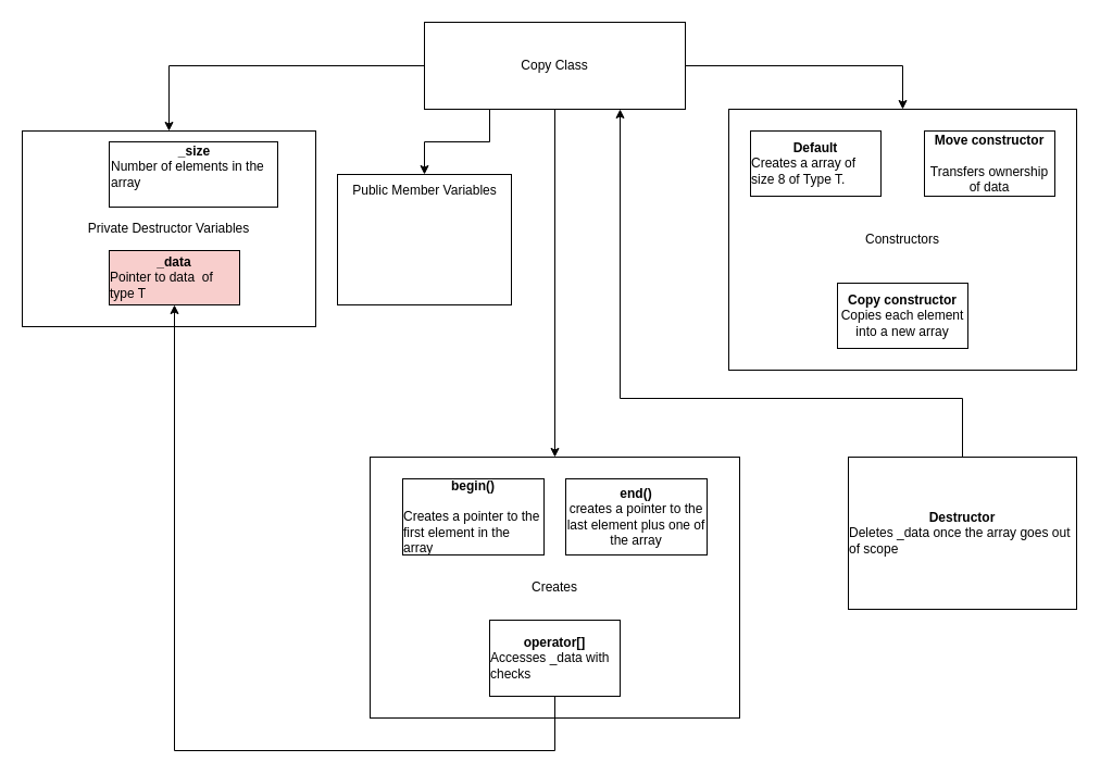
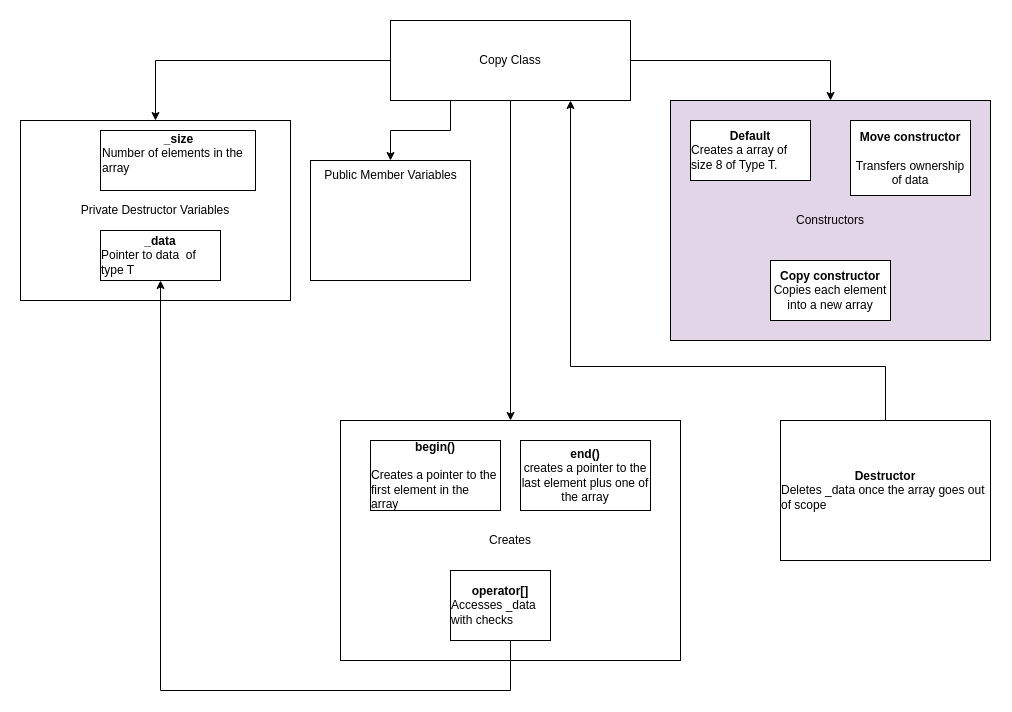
  <mxCell id="0" />
  <mxCell id="1" parent="0" />
- <mxCell id="2" value="Constructors" style="rounded=0;whiteSpace=wrap;html=1;" parent="1" vertex="1"><mxGeometry x="670" y="100" width="320" height="240" as="geometry" /></mxCell>
+ <mxCell id="2" value="Constructors" style="rounded=0;whiteSpace=wrap;html=1;fillColor=#e1d5e7;" parent="1" vertex="1"><mxGeometry x="670" y="100" width="320" height="240" as="geometry" /></mxCell>
  <mxCell id="3" style="edgeStyle=orthogonalEdgeStyle;rounded=0;orthogonalLoop=1;jettySize=auto;html=1;exitX=1;exitY=0.5;exitDx=0;exitDy=0;entryX=0.5;entryY=0;entryDx=0;entryDy=0;" parent="1" source="7" target="2" edge="1"><mxGeometry relative="1" as="geometry"><mxPoint x="830" y="60" as="targetPoint" /></mxGeometry></mxCell>
  <mxCell id="4" style="edgeStyle=orthogonalEdgeStyle;rounded=0;orthogonalLoop=1;jettySize=auto;html=1;exitX=0;exitY=0.5;exitDx=0;exitDy=0;entryX=0.5;entryY=0;entryDx=0;entryDy=0;" parent="1" source="7" target="8" edge="1"><mxGeometry relative="1" as="geometry" /></mxCell>
  <mxCell id="5" style="edgeStyle=orthogonalEdgeStyle;rounded=0;orthogonalLoop=1;jettySize=auto;html=1;exitX=0.5;exitY=1;exitDx=0;exitDy=0;" parent="1" source="7" target="14" edge="1"><mxGeometry relative="1" as="geometry"><mxPoint x="540" y="380" as="targetPoint" /></mxGeometry></mxCell>
  <mxCell id="6" style="edgeStyle=orthogonalEdgeStyle;rounded=0;orthogonalLoop=1;jettySize=auto;html=1;exitX=0.25;exitY=1;exitDx=0;exitDy=0;" parent="1" source="7" target="15" edge="1"><mxGeometry relative="1" as="geometry"><mxPoint x="400" y="170" as="targetPoint" /></mxGeometry></mxCell>
  <mxCell id="7" value="&lt;div&gt;Copy Class&lt;/div&gt;" style="rounded=1;whiteSpace=wrap;html=1;fontSize=12;glass=0;strokeWidth=1;shadow=0;arcSize=0;" parent="1" vertex="1"><mxGeometry x="390" y="20" width="240" height="80" as="geometry" /></mxCell>
  <mxCell id="8" value="Private Destructor Variables" style="rounded=0;whiteSpace=wrap;html=1;" parent="1" vertex="1"><mxGeometry x="20" y="120" width="270" height="180" as="geometry" /></mxCell>
- <mxCell id="9" value="&lt;div&gt;&lt;b&gt;_data&lt;/b&gt;&lt;/div&gt;&lt;div align=&quot;left&quot;&gt;Pointer to data&amp;nbsp; of type T&lt;br&gt;&lt;/div&gt;" style="rounded=0;whiteSpace=wrap;html=1;fillColor=#f8cecc;" parent="1" vertex="1"><mxGeometry x="100" y="230" width="120" height="50" as="geometry" /></mxCell>
+ <mxCell id="9" value="&lt;div&gt;&lt;b&gt;_data&lt;/b&gt;&lt;/div&gt;&lt;div align=&quot;left&quot;&gt;Pointer to data&amp;nbsp; of type T&lt;br&gt;&lt;/div&gt;" style="rounded=0;whiteSpace=wrap;html=1;" parent="1" vertex="1"><mxGeometry x="100" y="230" width="120" height="50" as="geometry" /></mxCell>
  <mxCell id="10" value="&lt;div&gt;&lt;b&gt;Copy constructor&lt;br&gt;&lt;/b&gt;&lt;/div&gt;&lt;div&gt;Copies each element into a new array&lt;br&gt;&lt;/div&gt;" style="rounded=0;whiteSpace=wrap;html=1;" parent="1" vertex="1"><mxGeometry x="770" y="260" width="120" height="60" as="geometry" /></mxCell>
  <mxCell id="11" value="&lt;div&gt;Default&lt;/div&gt;&lt;div align=&quot;left&quot;&gt;&lt;span style=&quot;font-weight: normal;&quot;&gt;Creates a array of size 8 of Type T.&lt;/span&gt;&lt;br&gt;&lt;/div&gt;" style="rounded=0;whiteSpace=wrap;html=1;fontStyle=1" parent="1" vertex="1"><mxGeometry x="690" y="120" width="120" height="60" as="geometry" /></mxCell>
- <mxCell id="12" value="&lt;div&gt;&lt;b&gt;Move constructor&lt;/b&gt;&lt;/div&gt;&lt;div&gt;&lt;b&gt;&lt;br&gt;&lt;/b&gt;&lt;/div&gt;Transfers ownership of data" style="rounded=0;whiteSpace=wrap;html=1;" parent="1" vertex="1"><mxGeometry x="850" y="120" width="120" height="60" as="geometry" /></mxCell>
+ <mxCell id="12" value="&lt;div&gt;&lt;b&gt;Move constructor&lt;/b&gt;&lt;/div&gt;&lt;div&gt;&lt;b&gt;&lt;br&gt;&lt;/b&gt;&lt;/div&gt;Transfers ownership of data" style="rounded=0;whiteSpace=wrap;html=1;" parent="1" vertex="1"><mxGeometry x="850" y="120" width="120" height="75" as="geometry" /></mxCell>
  <mxCell id="13" value="&lt;div align=&quot;center&quot;&gt;&lt;b&gt;_size&lt;/b&gt;&lt;/div&gt;&lt;div&gt;Number of elements in the array&lt;br&gt;&lt;/div&gt;&lt;div&gt;&lt;br&gt;&lt;/div&gt;" style="rounded=0;whiteSpace=wrap;html=1;align=left;" parent="1" vertex="1"><mxGeometry x="100" y="130" width="155" height="60" as="geometry" /></mxCell>
  <mxCell id="14" value="Creates" style="rounded=0;whiteSpace=wrap;html=1;" parent="1" vertex="1"><mxGeometry x="340" y="420" width="340" height="240" as="geometry" /></mxCell>
  <mxCell id="15" value="&lt;p style=&quot;line-height: 150%;&quot;&gt;&lt;br&gt;&lt;/p&gt;" style="rounded=0;whiteSpace=wrap;html=1;" parent="1" vertex="1"><mxGeometry y="160" width="160" height="120" as="geometry" x="310" /></mxCell>
  <mxCell id="16" value="Public Member Variables" style="text;html=1;align=center;verticalAlign=middle;resizable=0;points=[];autosize=1;strokeColor=none;fillColor=none;" parent="1" vertex="1"><mxGeometry y="160" width="160" height="30" as="geometry" x="310" /></mxCell>
  <mxCell id="17" value="&lt;div&gt;&lt;b&gt;begin()&lt;/b&gt;&lt;/div&gt;&lt;div&gt;&lt;br&gt;&lt;/div&gt;&lt;div align=&quot;left&quot;&gt;Creates a pointer to the first element in the array&lt;br&gt;&lt;/div&gt;" style="rounded=0;whiteSpace=wrap;html=1;" parent="1" vertex="1"><mxGeometry x="370" y="440" width="130" height="70" as="geometry" /></mxCell>
  <mxCell id="18" value="&lt;div&gt;&lt;b&gt;end()&lt;/b&gt;&lt;/div&gt;&lt;div&gt;creates a pointer to the last element plus one of the array&lt;br&gt;&lt;/div&gt;" style="rounded=0;whiteSpace=wrap;html=1;" parent="1" vertex="1"><mxGeometry x="520" y="440" width="130" height="70" as="geometry" /></mxCell>
  <mxCell id="19" style="edgeStyle=orthogonalEdgeStyle;rounded=0;orthogonalLoop=1;jettySize=auto;html=1;exitX=0.5;exitY=1;exitDx=0;exitDy=0;entryX=0.5;entryY=1;entryDx=0;entryDy=0;" parent="1" source="20" target="9" edge="1"><mxGeometry relative="1" as="geometry"><Array as="points"><mxPoint x="510" y="690" /><mxPoint x="160" y="690" /></Array></mxGeometry></mxCell>
- <mxCell id="20" value="&lt;div&gt;&lt;b&gt;operator[]&lt;/b&gt;&lt;/div&gt;&lt;div align=&quot;left&quot;&gt;Accesses _data with checks&lt;br&gt;&lt;/div&gt;" style="rounded=0;whiteSpace=wrap;html=1;" parent="1" vertex="1"><mxGeometry x="450" y="570" width="120" height="70" as="geometry" /></mxCell>
+ <mxCell id="20" value="&lt;div&gt;&lt;b&gt;operator[]&lt;/b&gt;&lt;/div&gt;&lt;div align=&quot;left&quot;&gt;Accesses _data with checks&lt;br&gt;&lt;/div&gt;" style="rounded=0;whiteSpace=wrap;html=1;" parent="1" vertex="1"><mxGeometry x="450" y="570" width="100" height="70" as="geometry" /></mxCell>
  <mxCell id="21" style="edgeStyle=orthogonalEdgeStyle;rounded=0;orthogonalLoop=1;jettySize=auto;html=1;exitX=0.5;exitY=0;exitDx=0;exitDy=0;entryX=0.75;entryY=1;entryDx=0;entryDy=0;" edge="1" parent="1" source="22" target="7"><mxGeometry relative="1" as="geometry"><mxPoint x="610" y="310" as="targetPoint" /><Array as="points"><mxPoint x="885" y="366" /><mxPoint x="570" y="366" /></Array></mxGeometry></mxCell>
  <mxCell id="22" value="&lt;div&gt;&lt;b&gt;Destructor&lt;/b&gt;&lt;/div&gt;&lt;div align=&quot;left&quot;&gt;Deletes _data once the array goes out of scope&lt;br&gt;&lt;/div&gt;" style="rounded=0;whiteSpace=wrap;html=1;" vertex="1" parent="1"><mxGeometry x="780" y="420" width="210" height="140" as="geometry" /></mxCell>
